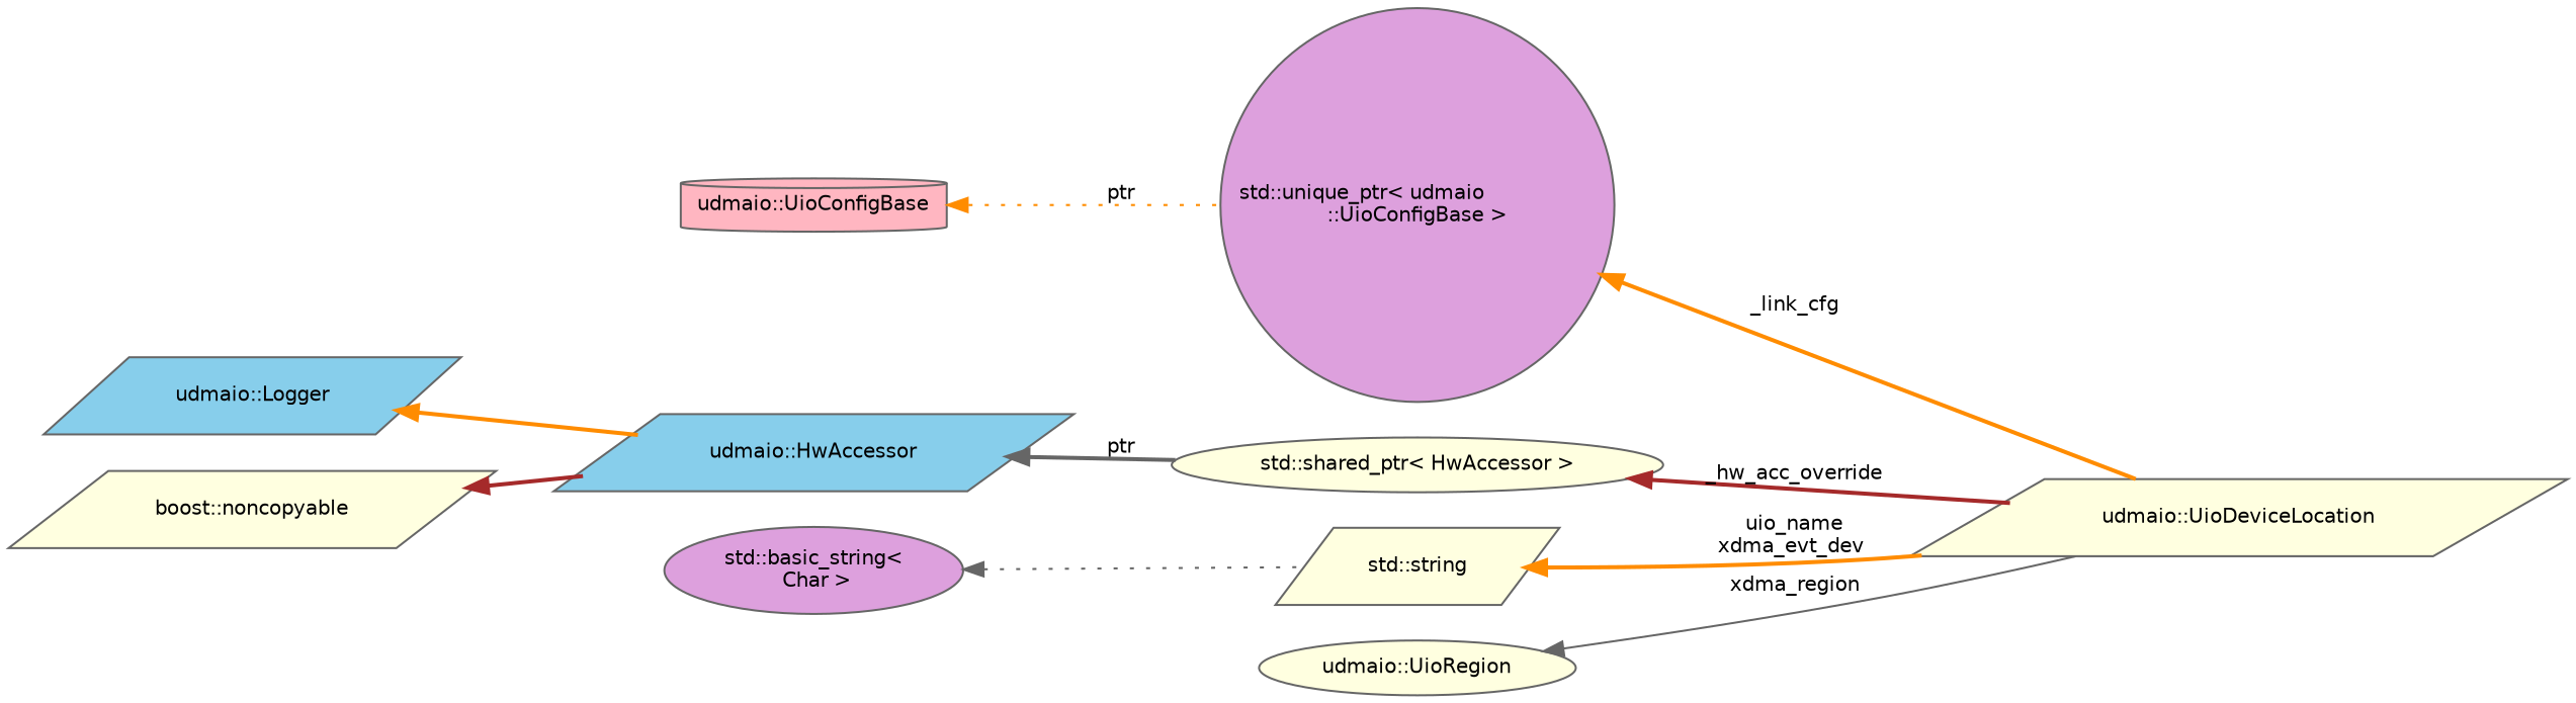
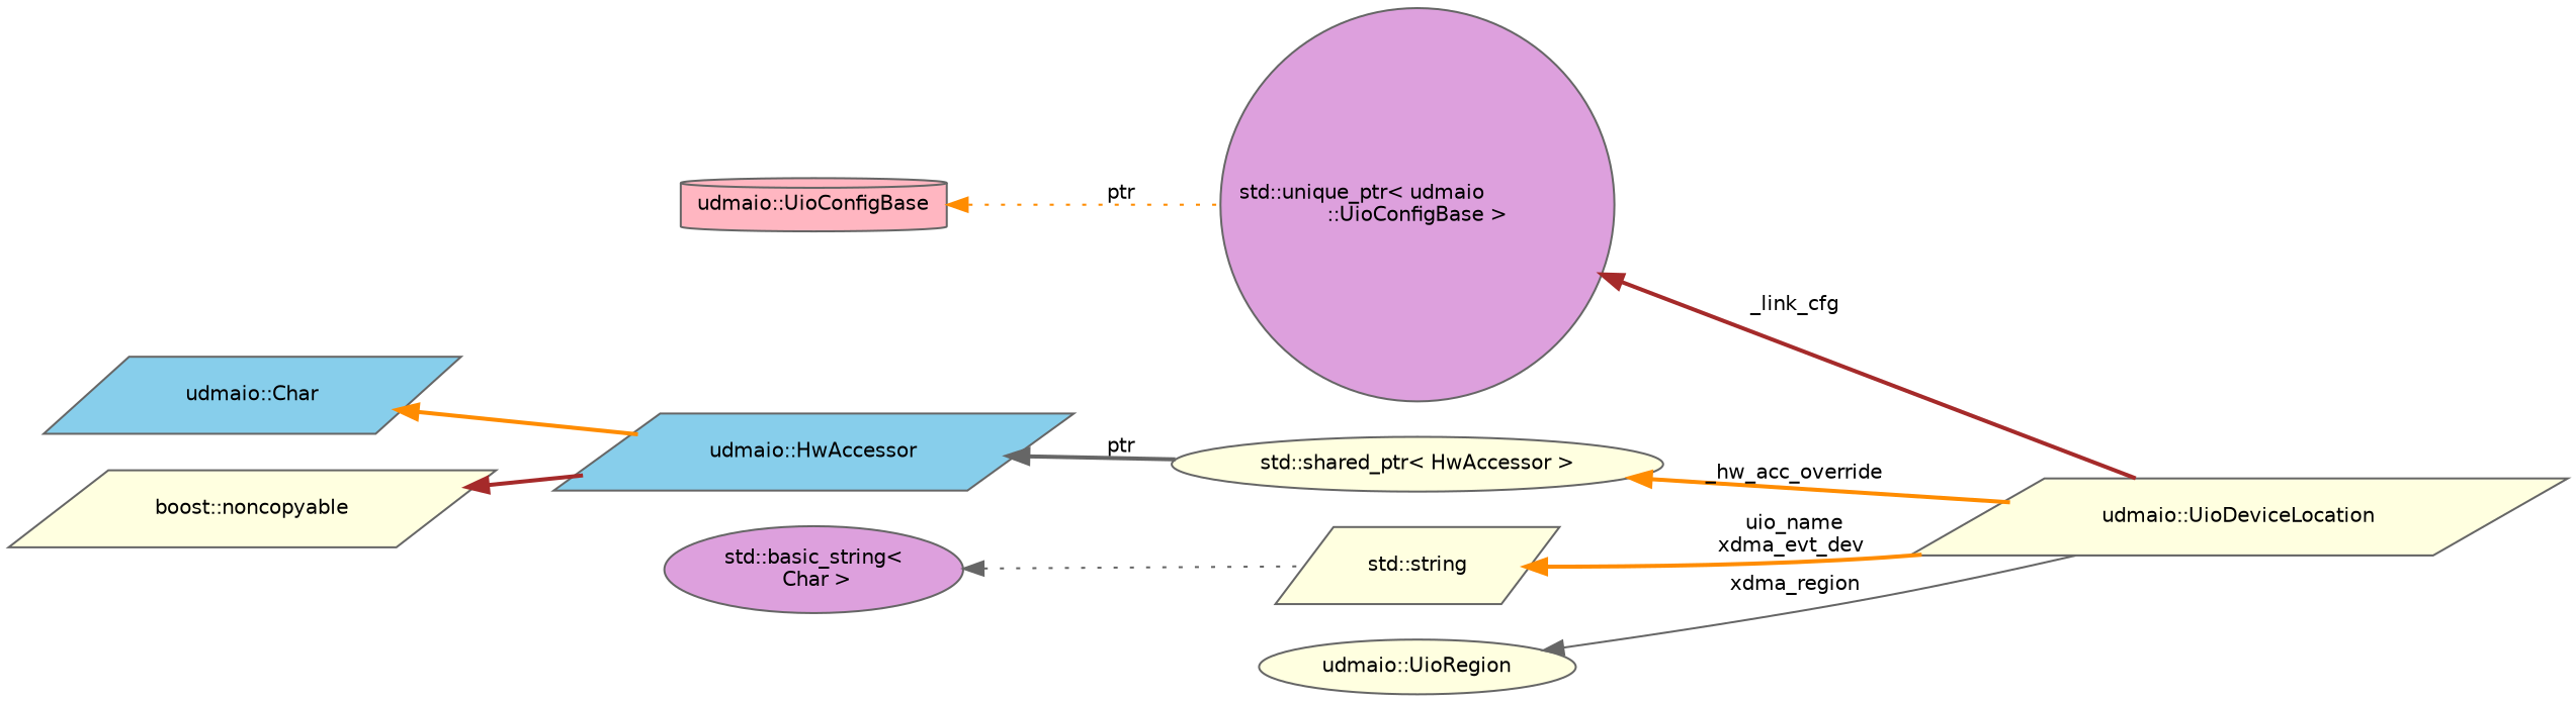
  digraph {
    fontname="DejaVu Sans"
    rankdir=LR
    node [color=gray40 fillcolor=lightyellow fontname="DejaVu Sans" fontsize=10 shape=parallelogram style=filled]
    edge [color=brown dir=back fontname="DejaVu Sans" fontsize=10 labelfontname=Helvetica labelfontsize=10 style=bold]
    n1 [fontcolor=black height=0.2 label="udmaio::UioDeviceLocation" width=0.4]
    n2 [fillcolor=plum height=0.2 label="std::unique_ptr\< udmaio\l::UioConfigBase \>" shape=circle width=0.4]
    n3 [fillcolor=lightpink height=0.2 label="udmaio::UioConfigBase" shape=cylinder width=0.4]
    n4 [height=0.2 label="std::shared_ptr\< HwAccessor \>" shape=ellipse width=0.4]
    n5 [fillcolor=skyblue height=0.2 label="udmaio::HwAccessor" width=0.4]
-   n6 [fillcolor=skyblue height=0.2 label="udmaio::Logger" width=0.4]
+   n6 [fillcolor=skyblue height=0.2 label="udmaio::Char" width=0.4]
    n7 [height=0.2 label="boost::noncopyable" width=0.4]
    n8 [height=0.2 label="std::string" width=0.4]
    n9 [fillcolor=plum height=0.2 label="std::basic_string\<\l Char \>" shape=ellipse width=0.4]
    n10 [height=0.2 label="udmaio::UioRegion" shape=ellipse width=0.4]
-   n2 -> n1 [color=darkorange label=" _link_cfg"]
+   n2 -> n1 [label=" _link_cfg"]
    n3 -> n2 [color=darkorange label=" ptr" style=dotted]
-   n4 -> n1 [label=" _hw_acc_override"]
+   n4 -> n1 [color=darkorange label=" _hw_acc_override"]
    n5 -> n4 [color=gray40 label=" ptr"]
    n6 -> n5 [color=darkorange]
    n7 -> n5
    n8 -> n1 [color=darkorange label=" uio_name\nxdma_evt_dev"]
    n9 -> n8 [color=gray40 style=dotted]
    n10 -> n1 [color=gray40 label=" xdma_region" style=solid]
  }
